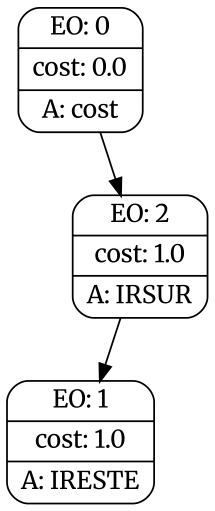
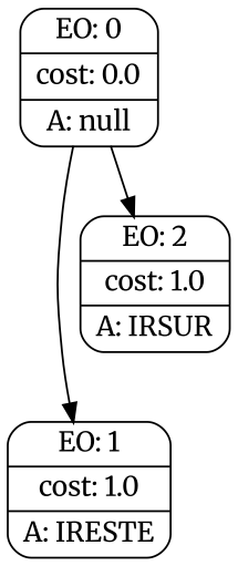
  digraph {
    fontname=Merriweather
    node [fontname=Merriweather shape=Mrecord]
    edge [fontname=Merriweather]
-   n1 [label="{EO: 0|cost: 0.0|A: cost}"]
+   n1 [label="{EO: 0|cost: 0.0|A: null}"]
    n2 [label="{EO: 1|cost: 1.0|A: IRESTE}"]
    n3 [label="{EO: 2|cost: 1.0|A: IRSUR}"]
-   n3 -> n2
+   n1 -> n2
    n1 -> n3
  }
